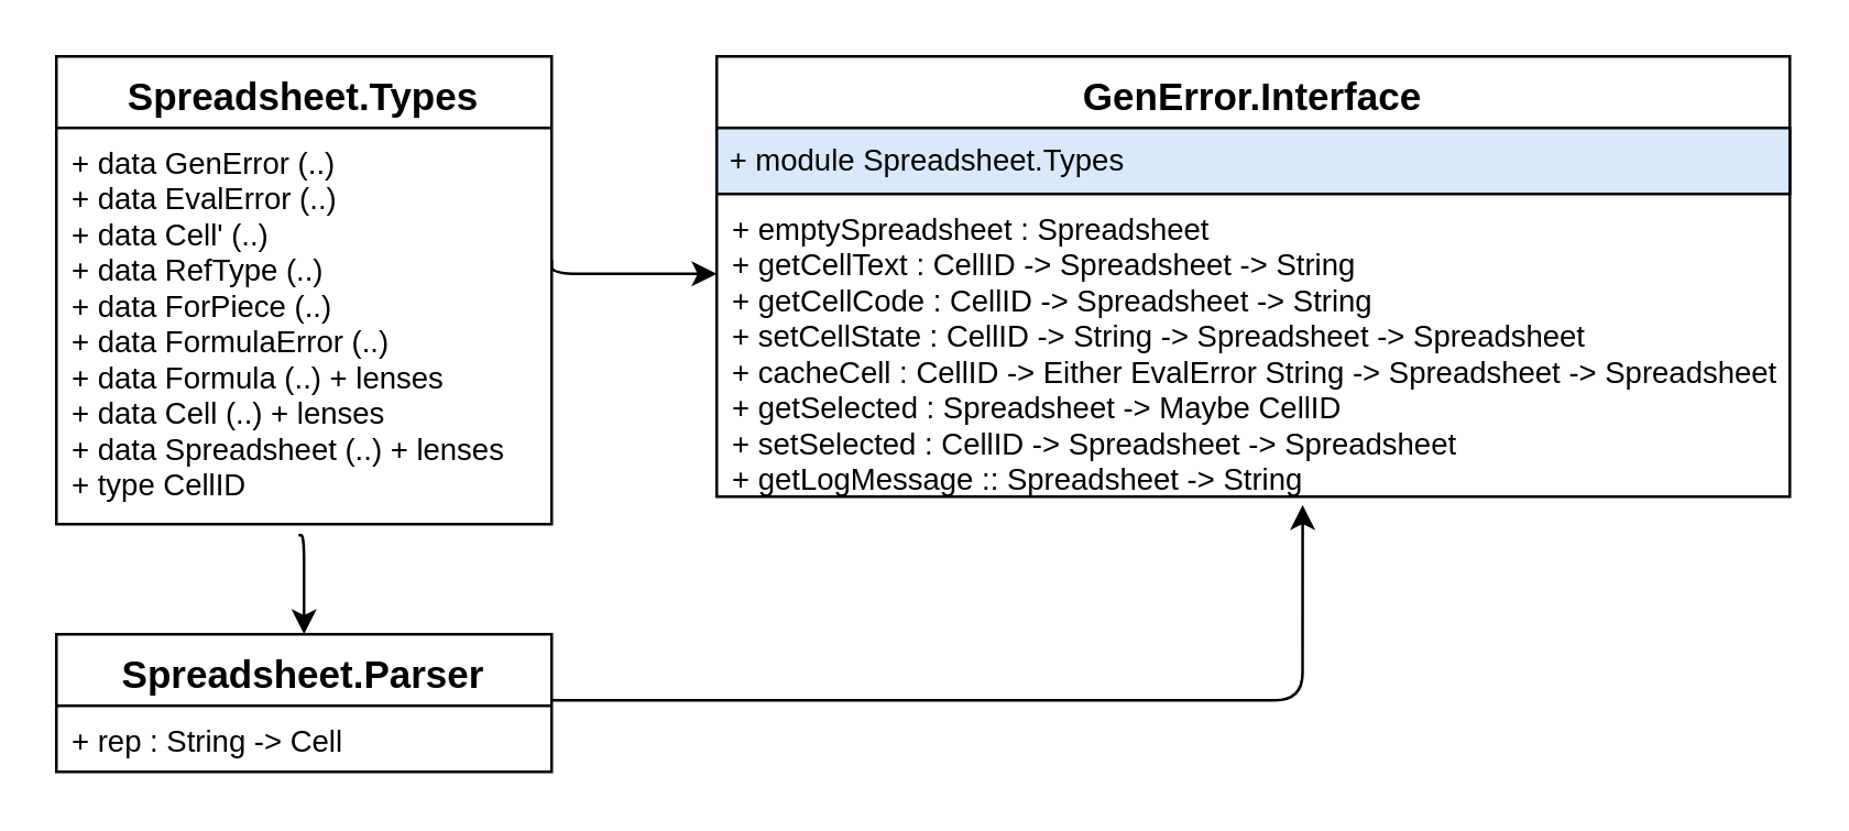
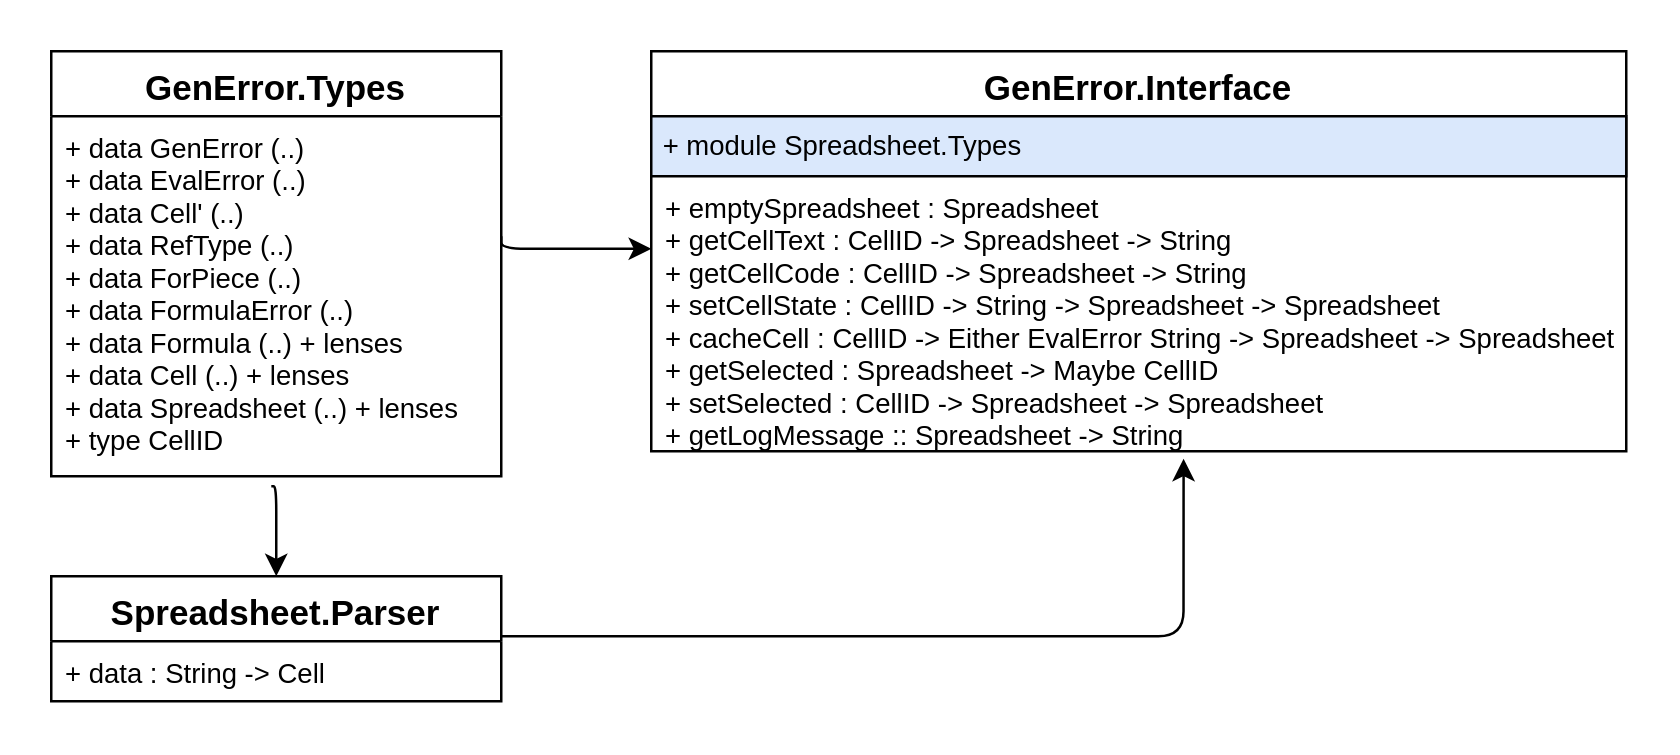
  <mxCell id="0" />
  <mxCell id="1" parent="0" />
- <mxCell id="2" value="Spreadsheet.Types" style="swimlane;fontStyle=1;align=center;verticalAlign=top;childLayout=stackLayout;horizontal=1;startSize=26;horizontalStack=0;resizeParent=1;resizeParentMax=0;resizeLast=0;collapsible=1;marginBottom=0;rounded=0;fontSize=14;strokeColor=#000000;strokeWidth=1;" parent="1" vertex="1"><mxGeometry x="20" y="20" width="180" height="170" as="geometry" /></mxCell>
+ <mxCell id="2" value="GenError.Types" style="swimlane;fontStyle=1;align=center;verticalAlign=top;childLayout=stackLayout;horizontal=1;startSize=26;horizontalStack=0;resizeParent=1;resizeParentMax=0;resizeLast=0;collapsible=1;marginBottom=0;rounded=0;fontSize=14;strokeColor=#000000;strokeWidth=1;" parent="1" vertex="1"><mxGeometry x="20" y="20" width="180" height="170" as="geometry" /></mxCell>
  <mxCell id="3" value="+ data GenError (..)&#10;+ data EvalError (..)&#10;+ data Cell' (..)&#10;+ data RefType (..)&#10;+ data ForPiece (..)&#10;+ data FormulaError (..)&#10;+ data Formula (..) + lenses&#10;+ data Cell (..) + lenses&#10;+ data Spreadsheet (..) + lenses&#10;+ type CellID&#10; &#10;&#10;" style="text;strokeColor=none;fillColor=none;align=left;verticalAlign=top;spacingLeft=4;spacingRight=4;overflow=hidden;rotatable=0;points=[[0,0.5],[1,0.5]];portConstraint=eastwest;fontSize=11;" parent="2" vertex="1"><mxGeometry y="26" width="180" height="144" as="geometry" /></mxCell>
  <mxCell id="4" value="Spreadsheet.Parser" style="swimlane;fontStyle=1;align=center;verticalAlign=top;childLayout=stackLayout;horizontal=1;startSize=26;horizontalStack=0;resizeParent=1;resizeParentMax=0;resizeLast=0;collapsible=1;marginBottom=0;rounded=0;fontSize=14;strokeColor=#000000;strokeWidth=1;" parent="1" vertex="1"><mxGeometry x="20" y="230" width="180" height="50" as="geometry" /></mxCell>
- <mxCell id="5" value="+ rep : String -&gt; Cell" style="text;strokeColor=none;fillColor=none;align=left;verticalAlign=top;spacingLeft=4;spacingRight=4;overflow=hidden;rotatable=0;points=[[0,0.5],[1,0.5]];portConstraint=eastwest;fontSize=11;" parent="4" vertex="1"><mxGeometry y="26" width="180" height="24" as="geometry" /></mxCell>
+ <mxCell id="5" value="+ data : String -&gt; Cell" style="text;strokeColor=none;fillColor=none;align=left;verticalAlign=top;spacingLeft=4;spacingRight=4;overflow=hidden;rotatable=0;points=[[0,0.5],[1,0.5]];portConstraint=eastwest;fontSize=11;" parent="4" vertex="1"><mxGeometry y="26" width="180" height="24" as="geometry" /></mxCell>
  <mxCell id="6" value="GenError.Interface&#10;" style="swimlane;fontStyle=1;align=center;verticalAlign=top;childLayout=stackLayout;horizontal=1;startSize=26;horizontalStack=0;resizeParent=1;resizeParentMax=0;resizeLast=0;collapsible=1;marginBottom=0;rounded=0;fontSize=14;strokeColor=#000000;strokeWidth=1;" parent="1" vertex="1"><mxGeometry x="260" y="20" width="390" height="160" as="geometry" /></mxCell>
  <mxCell id="7" value="&lt;div style=&quot;font-size: 11px&quot;&gt;&amp;nbsp;+ module Spreadsheet.Types&lt;br&gt;&lt;/div&gt;" style="rounded=0;whiteSpace=wrap;html=1;align=left;fillColor=#dae8fc;" parent="6" vertex="1"><mxGeometry y="26" width="390" height="24" as="geometry" /></mxCell>
  <mxCell id="8" value="+ emptySpreadsheet : Spreadsheet&#10;+ getCellText : CellID -&gt; Spreadsheet -&gt; String&#10;+ getCellCode : CellID -&gt; Spreadsheet -&gt; String&#10;+ setCellState : CellID -&gt; String -&gt; Spreadsheet -&gt; Spreadsheet&#10;+ cacheCell : CellID -&gt; Either EvalError String -&gt; Spreadsheet -&gt; Spreadsheet&#10;+ getSelected : Spreadsheet -&gt; Maybe CellID&#10;+ setSelected : CellID -&gt; Spreadsheet -&gt; Spreadsheet&#10;+ getLogMessage :: Spreadsheet -&gt; String" style="text;strokeColor=none;fillColor=none;align=left;verticalAlign=top;spacingLeft=4;spacingRight=4;overflow=hidden;rotatable=0;points=[[0,0.5],[1,0.5]];portConstraint=eastwest;fontSize=11;" parent="6" vertex="1"><mxGeometry y="50" width="390" height="110" as="geometry" /></mxCell>
  <mxCell id="9" value="" style="edgeStyle=segmentEdgeStyle;endArrow=classic;html=1;entryX=0.546;entryY=1.027;entryDx=0;entryDy=0;entryPerimeter=0;exitX=1;exitY=-0.083;exitDx=0;exitDy=0;exitPerimeter=0;" parent="1" source="5" target="8" edge="1"><mxGeometry width="50" height="50" relative="1" as="geometry"><mxPoint x="380" y="400" as="sourcePoint" /><mxPoint x="430" y="350" as="targetPoint" /></mxGeometry></mxCell>
  <mxCell id="10" value="" style="edgeStyle=segmentEdgeStyle;endArrow=classic;html=1;entryX=0;entryY=0.264;entryDx=0;entryDy=0;entryPerimeter=0;" edge="1" parent="1" target="8"><mxGeometry width="50" height="50" relative="1" as="geometry"><mxPoint x="200" y="94" as="sourcePoint" /><mxPoint x="430" y="350" as="targetPoint" /><Array as="points"><mxPoint x="200" y="99" /></Array></mxGeometry></mxCell>
  <mxCell id="11" value="" style="edgeStyle=segmentEdgeStyle;endArrow=classic;html=1;exitX=0.489;exitY=1.028;exitDx=0;exitDy=0;exitPerimeter=0;entryX=0.5;entryY=0;entryDx=0;entryDy=0;" edge="1" parent="1" source="3" target="4"><mxGeometry width="50" height="50" relative="1" as="geometry"><mxPoint x="380" y="400" as="sourcePoint" /><mxPoint x="430" y="350" as="targetPoint" /></mxGeometry></mxCell>
